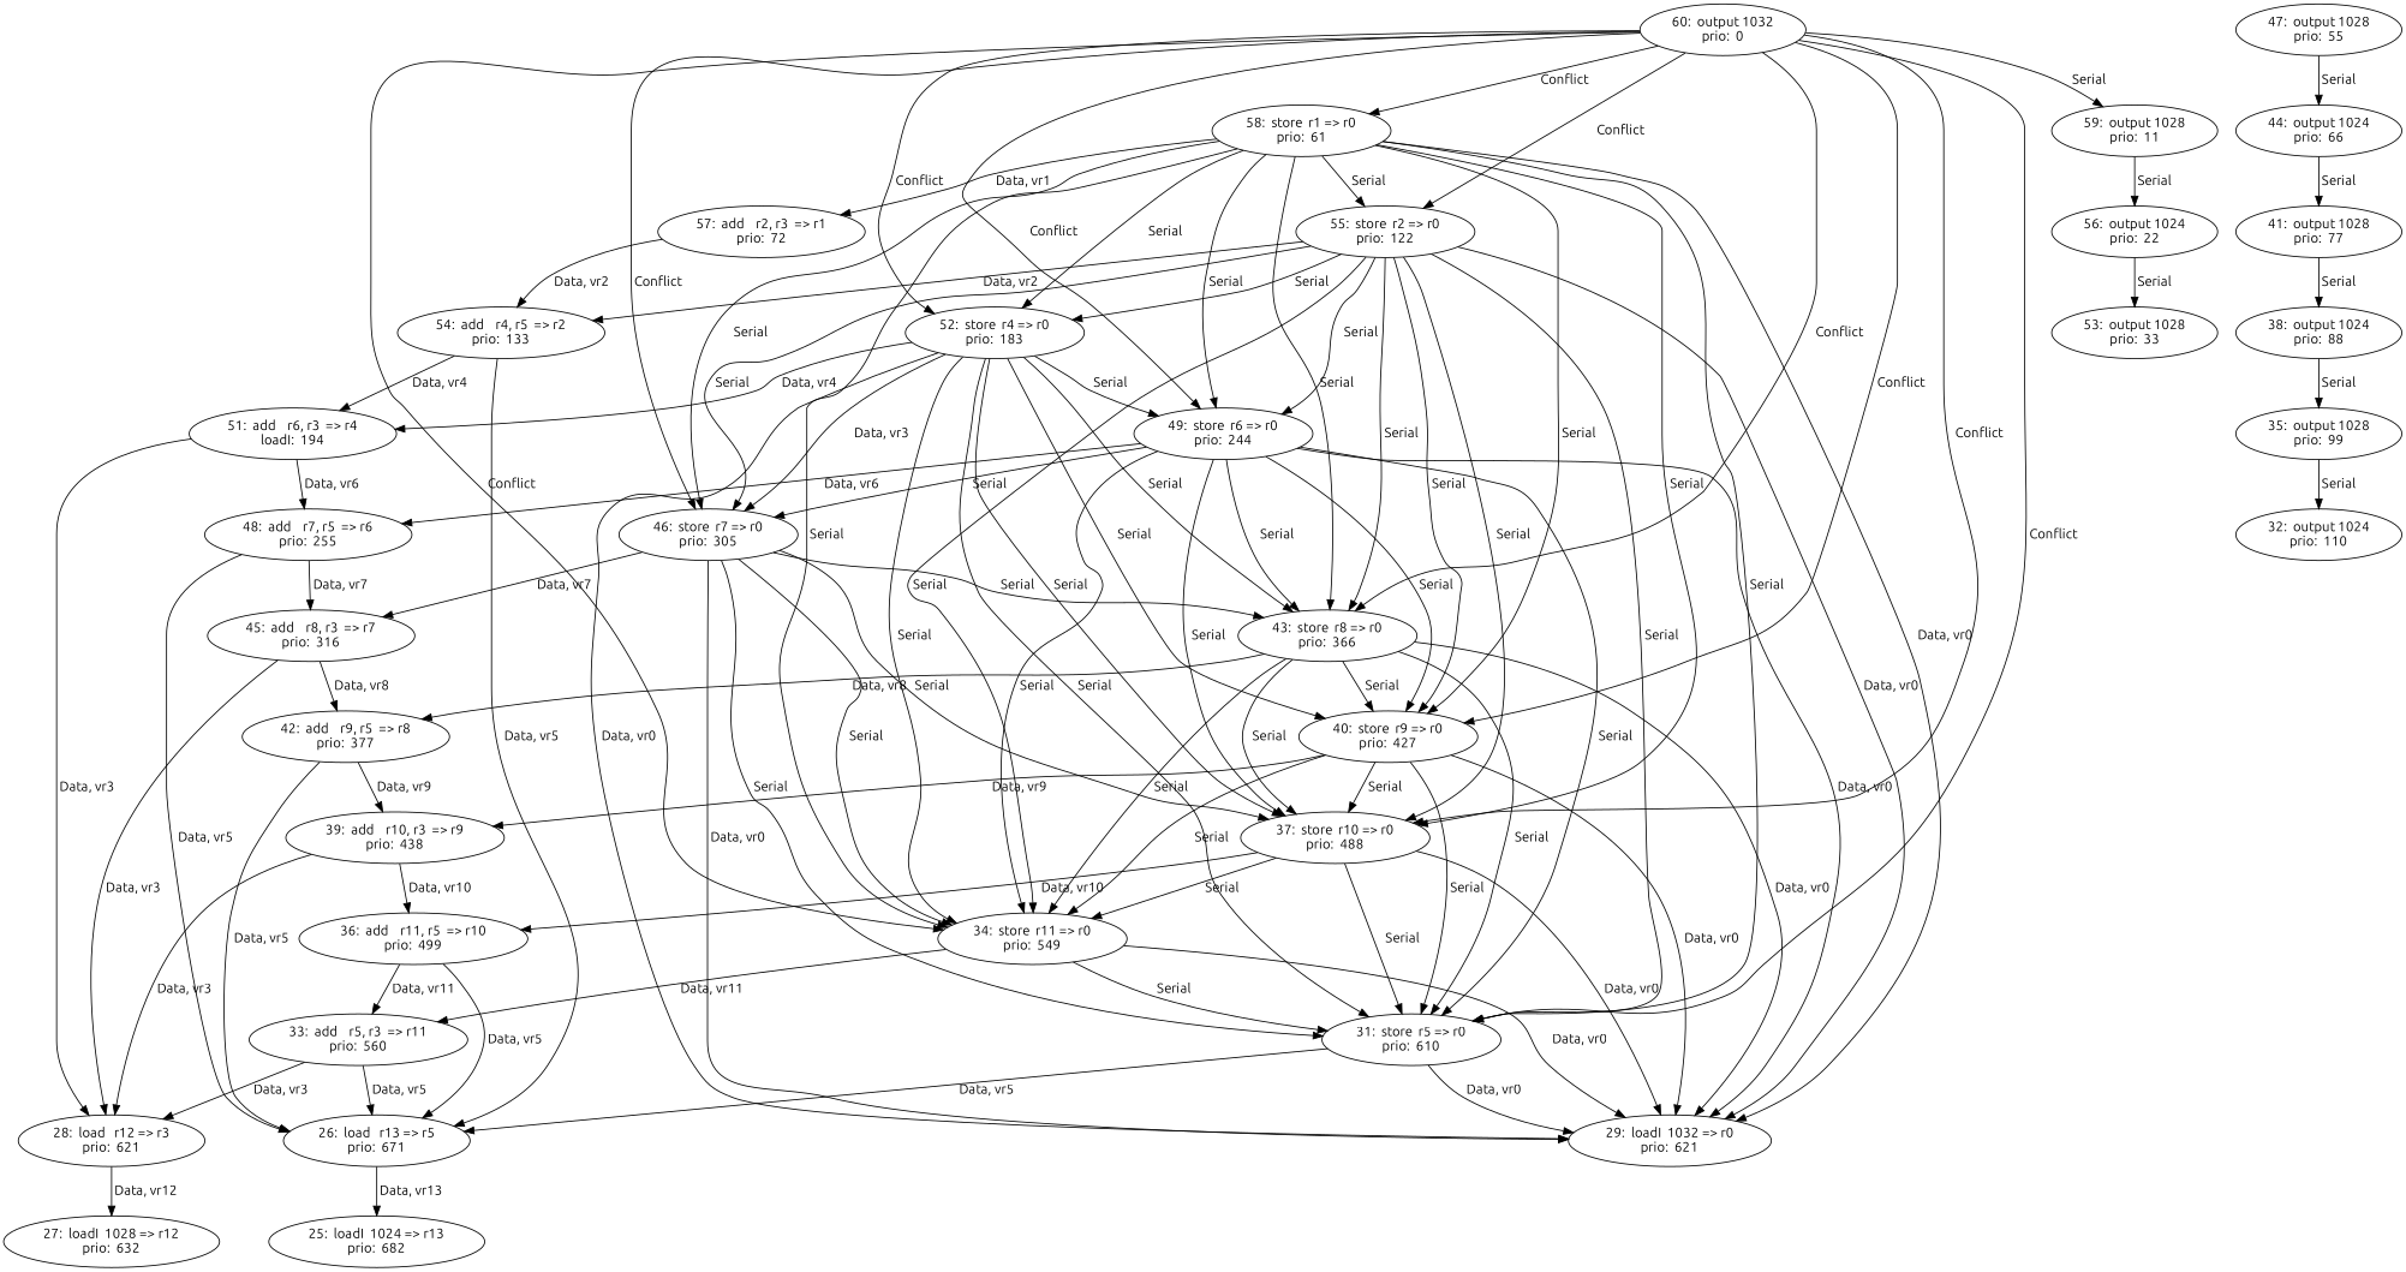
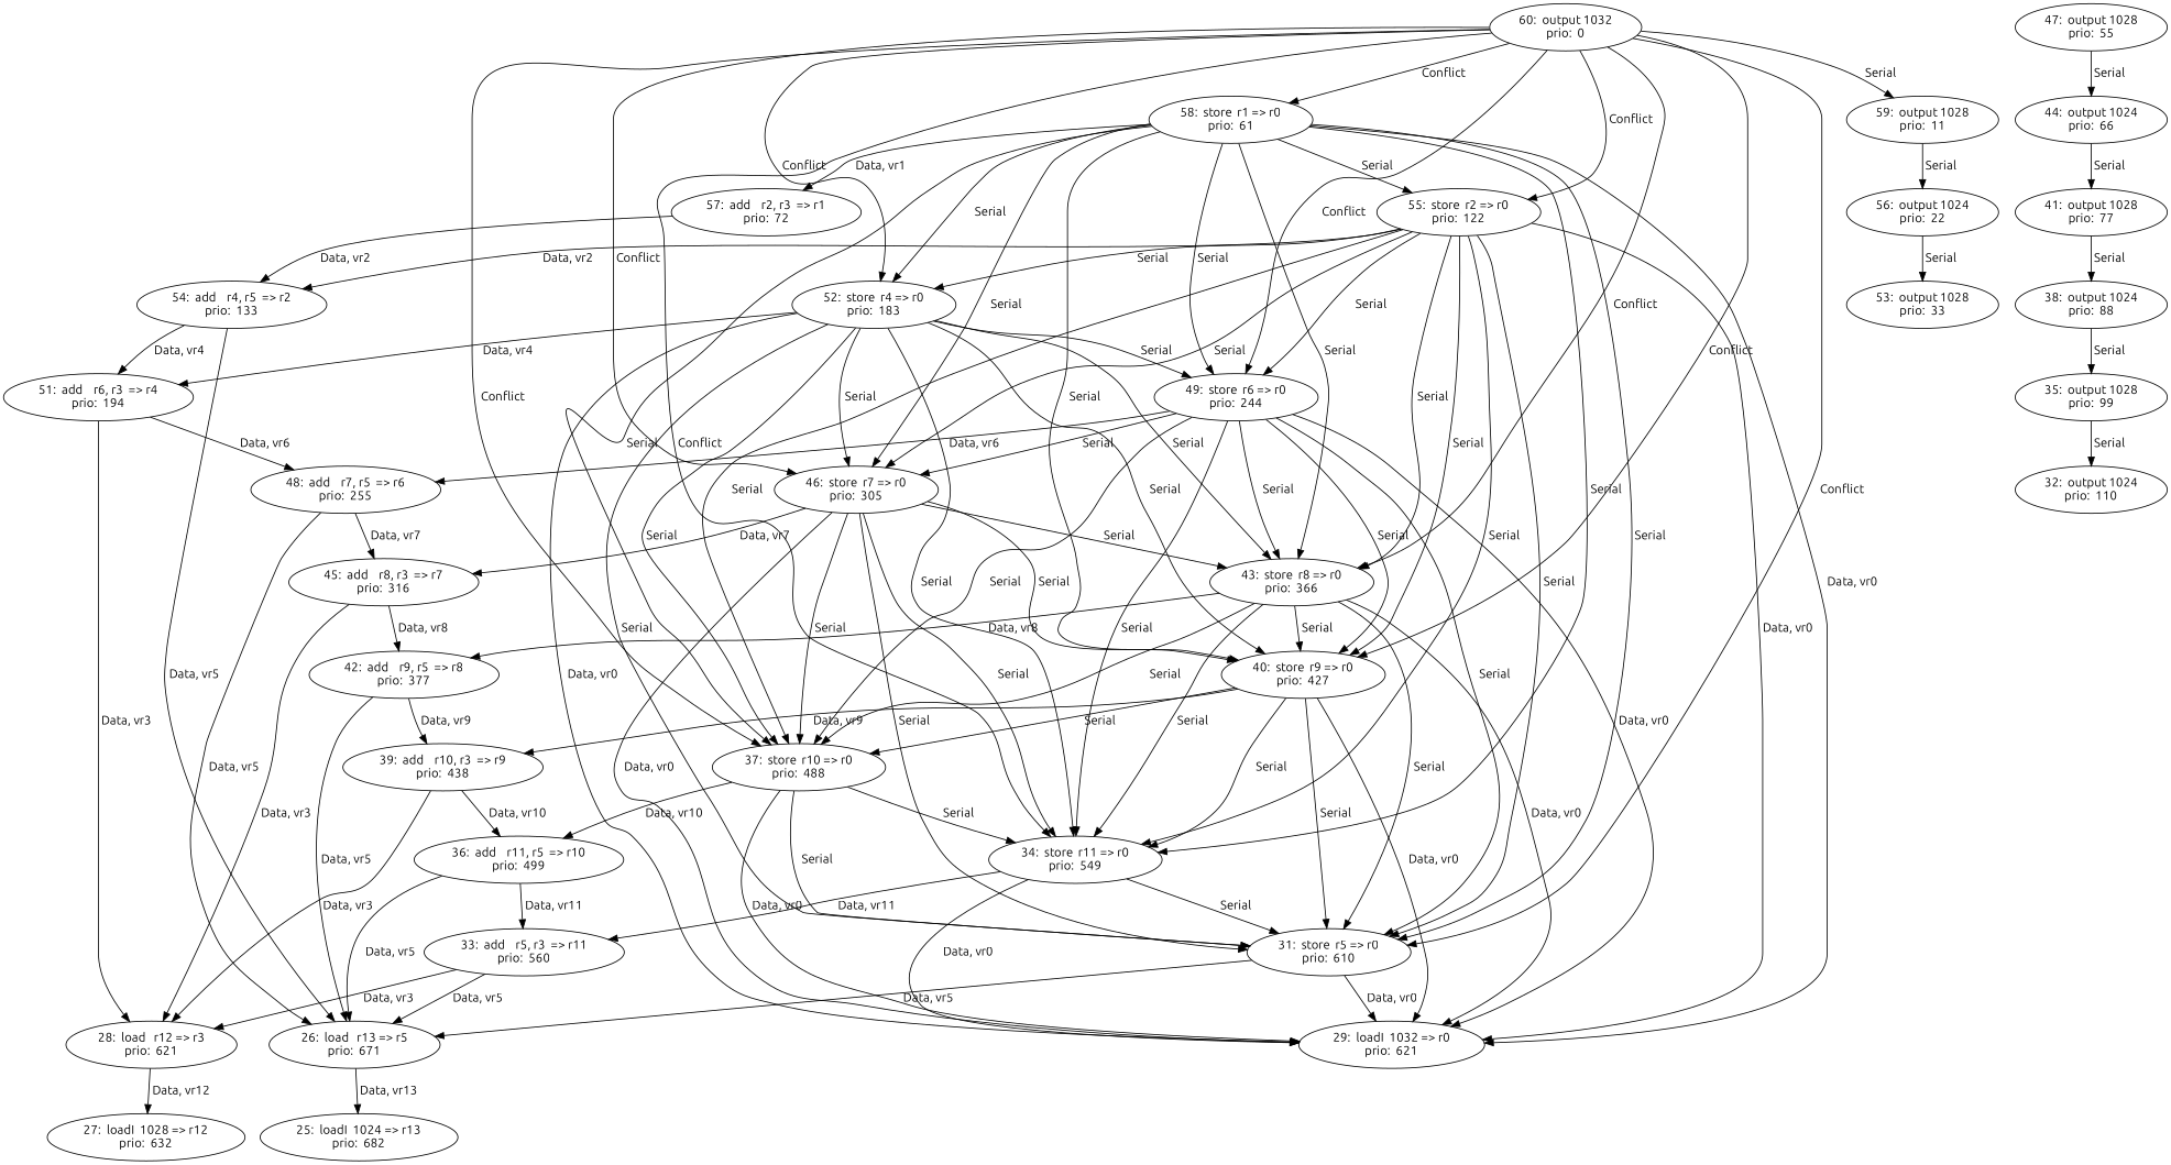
  digraph {
    fontname=Ubuntu
    node [fontname=Ubuntu]
    edge [fontname=Ubuntu]
    n1 [label="25:  loadI  1024 => r13\nprio:  682"]
    n2 [label="26:  load   r13 => r5\nprio:  671"]
    n3 [label="27:  loadI  1028 => r12\nprio:  632"]
    n4 [label="28:  load   r12 => r3\nprio:  621"]
    n5 [label="29:  loadI  1032 => r0\nprio:  621"]
    n6 [label="31:  store  r5 => r0\nprio:  610"]
    n7 [label="32:  output 1024\nprio:  110"]
    n8 [label="33:  add    r5, r3  => r11\nprio:  560"]
    n9 [label="34:  store  r11 => r0\nprio:  549"]
    n10 [label="35:  output 1028\nprio:  99"]
    n11 [label="36:  add    r11, r5  => r10\nprio:  499"]
    n12 [label="37:  store  r10 => r0\nprio:  488"]
    n13 [label="38:  output 1024\nprio:  88"]
    n14 [label="39:  add    r10, r3  => r9\nprio:  438"]
    n15 [label="40:  store  r9 => r0\nprio:  427"]
    n16 [label="41:  output 1028\nprio:  77"]
    n17 [label="42:  add    r9, r5  => r8\nprio:  377"]
    n18 [label="43:  store  r8 => r0\nprio:  366"]
    n19 [label="44:  output 1024\nprio:  66"]
    n20 [label="45:  add    r8, r3  => r7\nprio:  316"]
    n21 [label="46:  store  r7 => r0\nprio:  305"]
    n22 [label="47:  output 1028\nprio:  55"]
    n23 [label="48:  add    r7, r5  => r6\nprio:  255"]
    n24 [label="49:  store  r6 => r0\nprio:  244"]
-   n25 [label="51:  add    r6, r3  => r4\nloadI:  194"]
+   n25 [label="51:  add    r6, r3  => r4\nprio:  194"]
    n26 [label="52:  store  r4 => r0\nprio:  183"]
    n27 [label="53:  output 1028\nprio:  33"]
    n28 [label="54:  add    r4, r5  => r2\nprio:  133"]
    n29 [label="55:  store  r2 => r0\nprio:  122"]
    n30 [label="56:  output 1024\nprio:  22"]
    n31 [label="57:  add    r2, r3  => r1\nprio:  72"]
    n32 [label="58:  store  r1 => r0\nprio:  61"]
    n33 [label="59:  output 1028\nprio:  11"]
    n34 [label="60:  output 1032\nprio:  0"]
    n2 -> n1 [label=" Data, vr13"]
    n4 -> n3 [label=" Data, vr12"]
    n6 -> n2 [label=" Data, vr5"]
    n6 -> n5 [label=" Data, vr0"]
    n8 -> n2 [label=" Data, vr5"]
    n8 -> n4 [label=" Data, vr3"]
    n9 -> n5 [label=" Data, vr0"]
    n9 -> n6 [label=" Serial "]
    n9 -> n8 [label=" Data, vr11"]
    n10 -> n7 [label=" Serial "]
    n11 -> n2 [label=" Data, vr5"]
    n11 -> n8 [label=" Data, vr11"]
    n12 -> n5 [label=" Data, vr0"]
    n12 -> n6 [label=" Serial "]
    n12 -> n9 [label=" Serial "]
    n12 -> n11 [label=" Data, vr10"]
    n13 -> n10 [label=" Serial "]
    n14 -> n4 [label=" Data, vr3"]
    n14 -> n11 [label=" Data, vr10"]
    n15 -> n5 [label=" Data, vr0"]
    n15 -> n6 [label=" Serial "]
    n15 -> n9 [label=" Serial "]
    n15 -> n12 [label=" Serial "]
    n15 -> n14 [label=" Data, vr9"]
    n16 -> n13 [label=" Serial "]
    n17 -> n2 [label=" Data, vr5"]
    n17 -> n14 [label=" Data, vr9"]
    n18 -> n5 [label=" Data, vr0"]
    n18 -> n6 [label=" Serial "]
    n18 -> n9 [label=" Serial "]
    n18 -> n12 [label=" Serial "]
    n18 -> n15 [label=" Serial "]
    n18 -> n17 [label=" Data, vr8"]
    n19 -> n16 [label=" Serial "]
    n20 -> n4 [label=" Data, vr3"]
    n20 -> n17 [label=" Data, vr8"]
    n21 -> n5 [label=" Data, vr0"]
    n21 -> n6 [label=" Serial "]
    n21 -> n9 [label=" Serial "]
    n21 -> n12 [label=" Serial "]
+   n21 -> n15 [label=" Serial "]
    n21 -> n18 [label=" Serial "]
    n21 -> n20 [label=" Data, vr7"]
    n22 -> n19 [label=" Serial "]
    n23 -> n2 [label=" Data, vr5"]
    n23 -> n20 [label=" Data, vr7"]
    n24 -> n5 [label=" Data, vr0"]
    n24 -> n6 [label=" Serial "]
    n24 -> n9 [label=" Serial "]
    n24 -> n12 [label=" Serial "]
    n24 -> n15 [label=" Serial "]
    n24 -> n18 [label=" Serial "]
    n24 -> n21 [label=" Serial "]
    n24 -> n23 [label=" Data, vr6"]
    n25 -> n4 [label=" Data, vr3"]
    n25 -> n23 [label=" Data, vr6"]
    n26 -> n5 [label=" Data, vr0"]
    n26 -> n6 [label=" Serial "]
    n26 -> n9 [label=" Serial "]
    n26 -> n12 [label=" Serial "]
    n26 -> n15 [label=" Serial "]
    n26 -> n18 [label=" Serial "]
-   n26 -> n21 [label=" Data, vr3"]
+   n26 -> n21 [label=" Serial "]
    n26 -> n24 [label=" Serial "]
    n26 -> n25 [label=" Data, vr4"]
    n28 -> n2 [label=" Data, vr5"]
    n28 -> n25 [label=" Data, vr4"]
    n29 -> n5 [label=" Data, vr0"]
    n29 -> n6 [label=" Serial "]
    n29 -> n9 [label=" Serial "]
    n29 -> n12 [label=" Serial "]
    n29 -> n15 [label=" Serial "]
    n29 -> n18 [label=" Serial "]
    n29 -> n21 [label=" Serial "]
    n29 -> n24 [label=" Serial "]
    n29 -> n26 [label=" Serial "]
    n29 -> n28 [label=" Data, vr2"]
    n30 -> n27 [label=" Serial "]
    n31 -> n28 [label=" Data, vr2"]
    n32 -> n5 [label=" Data, vr0"]
    n32 -> n6 [label=" Serial "]
    n32 -> n9 [label=" Serial "]
    n32 -> n12 [label=" Serial "]
    n32 -> n15 [label=" Serial "]
    n32 -> n18 [label=" Serial "]
    n32 -> n21 [label=" Serial "]
    n32 -> n24 [label=" Serial "]
    n32 -> n26 [label=" Serial "]
    n32 -> n29 [label=" Serial "]
    n32 -> n31 [label=" Data, vr1"]
    n33 -> n30 [label=" Serial "]
    n34 -> n6 [label=" Conflict "]
    n34 -> n9 [label=" Conflict "]
    n34 -> n12 [label=" Conflict "]
    n34 -> n15 [label=" Conflict "]
    n34 -> n18 [label=" Conflict "]
    n34 -> n21 [label=" Conflict "]
    n34 -> n24 [label=" Conflict "]
    n34 -> n26 [label=" Conflict "]
    n34 -> n29 [label=" Conflict "]
    n34 -> n32 [label=" Conflict "]
    n34 -> n33 [label=" Serial "]
  }
